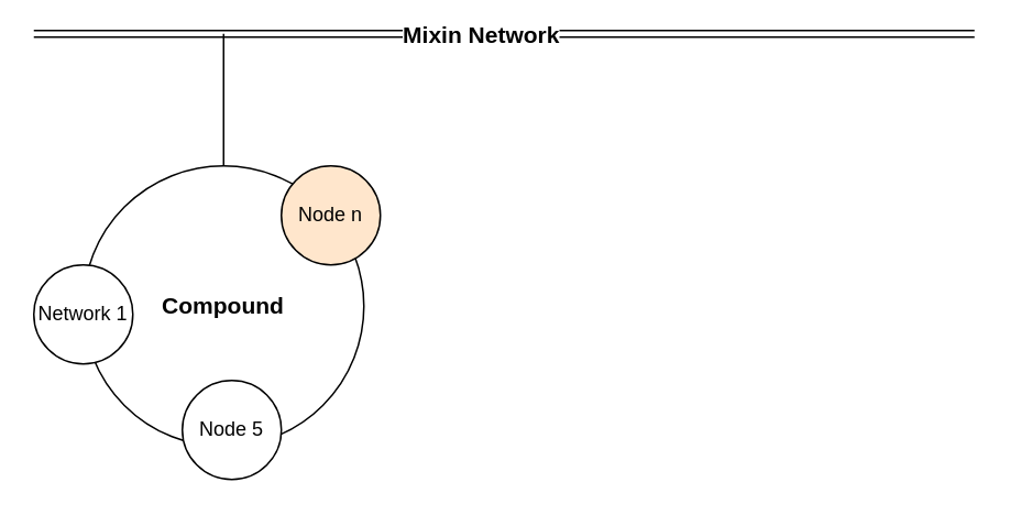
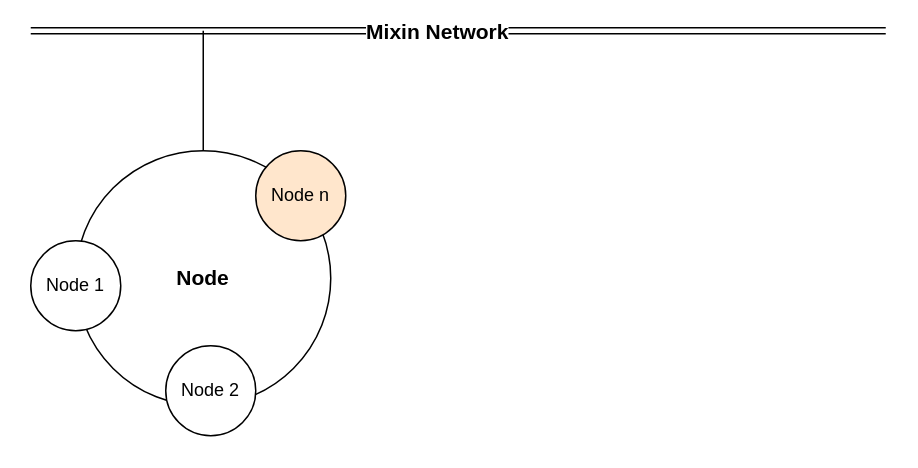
  <mxCell id="0" />
  <mxCell id="1" parent="0" />
  <mxCell id="2" value="" style="shape=link;html=1;" edge="1" parent="1"><mxGeometry width="100" relative="1" as="geometry"><mxPoint x="20" y="20" as="sourcePoint" /><mxPoint x="590" y="20" as="targetPoint" /></mxGeometry></mxCell>
  <mxCell id="3" value="&lt;b&gt;&lt;font style=&quot;font-size: 14px&quot;&gt;Mixin Network&lt;/font&gt;&lt;/b&gt;" style="edgeLabel;html=1;align=center;verticalAlign=middle;resizable=0;points=[];" vertex="1" connectable="0" parent="2"><mxGeometry x="0.36" relative="1" as="geometry"><mxPoint x="-118" as="offset" /></mxGeometry></mxCell>
- <mxCell id="4" value="&lt;b&gt;&lt;font style=&quot;font-size: 14px&quot;&gt;Compound&lt;/font&gt;&lt;/b&gt;" style="ellipse;whiteSpace=wrap;html=1;aspect=fixed;" vertex="1" parent="1"><mxGeometry x="50" y="100" width="170" height="170" as="geometry" /></mxCell>
- <mxCell id="5" value="Network 1" style="ellipse;whiteSpace=wrap;html=1;aspect=fixed;" vertex="1" parent="1"><mxGeometry x="20" y="160" width="60" height="60" as="geometry" /></mxCell>
- <mxCell id="6" value="Node 5" style="ellipse;whiteSpace=wrap;html=1;aspect=fixed;" vertex="1" parent="1"><mxGeometry x="110" y="230" width="60" height="60" as="geometry" /></mxCell>
+ <mxCell id="4" value="&lt;b&gt;&lt;font style=&quot;font-size: 14px&quot;&gt;Node&lt;/font&gt;&lt;/b&gt;" style="ellipse;whiteSpace=wrap;html=1;aspect=fixed;" vertex="1" parent="1"><mxGeometry x="50" y="100" width="170" height="170" as="geometry" /></mxCell>
+ <mxCell id="5" value="Node 1" style="ellipse;whiteSpace=wrap;html=1;aspect=fixed;" vertex="1" parent="1"><mxGeometry x="20" y="160" width="60" height="60" as="geometry" /></mxCell>
+ <mxCell id="6" value="Node 2" style="ellipse;whiteSpace=wrap;html=1;aspect=fixed;" vertex="1" parent="1"><mxGeometry x="110" y="230" width="60" height="60" as="geometry" /></mxCell>
  <mxCell id="7" value="Node n" style="ellipse;whiteSpace=wrap;html=1;aspect=fixed;fillColor=#ffe6cc;" vertex="1" parent="1"><mxGeometry x="170" y="100" width="60" height="60" as="geometry" /></mxCell>
  <mxCell id="8" value="" style="endArrow=none;html=1;exitX=0.5;exitY=0;exitDx=0;exitDy=0;" edge="1" parent="1" source="4"><mxGeometry width="50" height="50" relative="1" as="geometry"><mxPoint x="-60" y="140" as="sourcePoint" /><mxPoint x="135" y="20" as="targetPoint" /></mxGeometry></mxCell>
